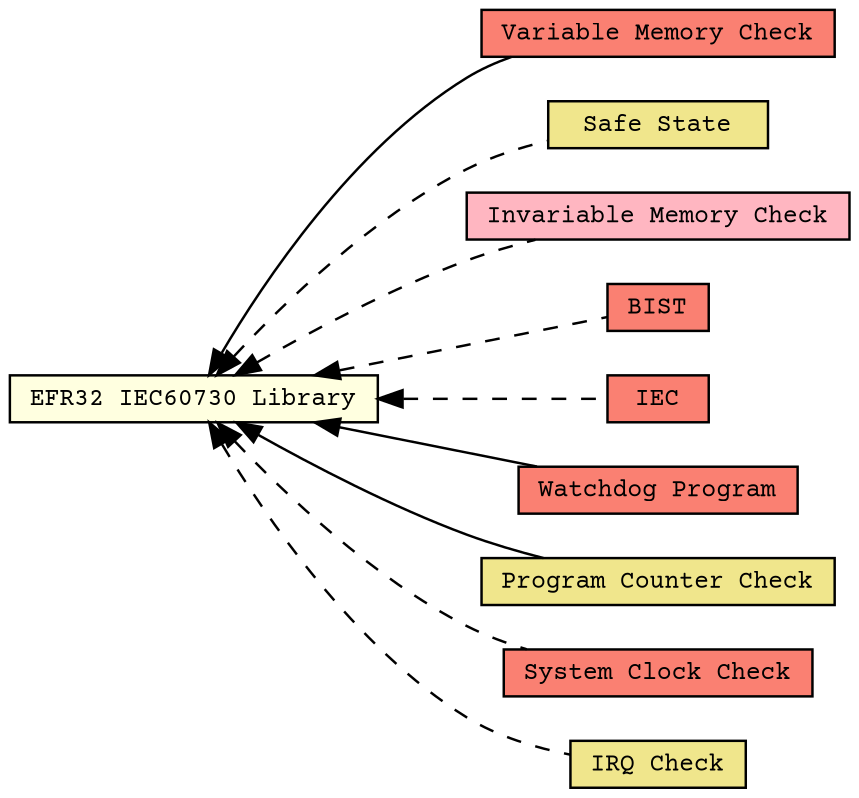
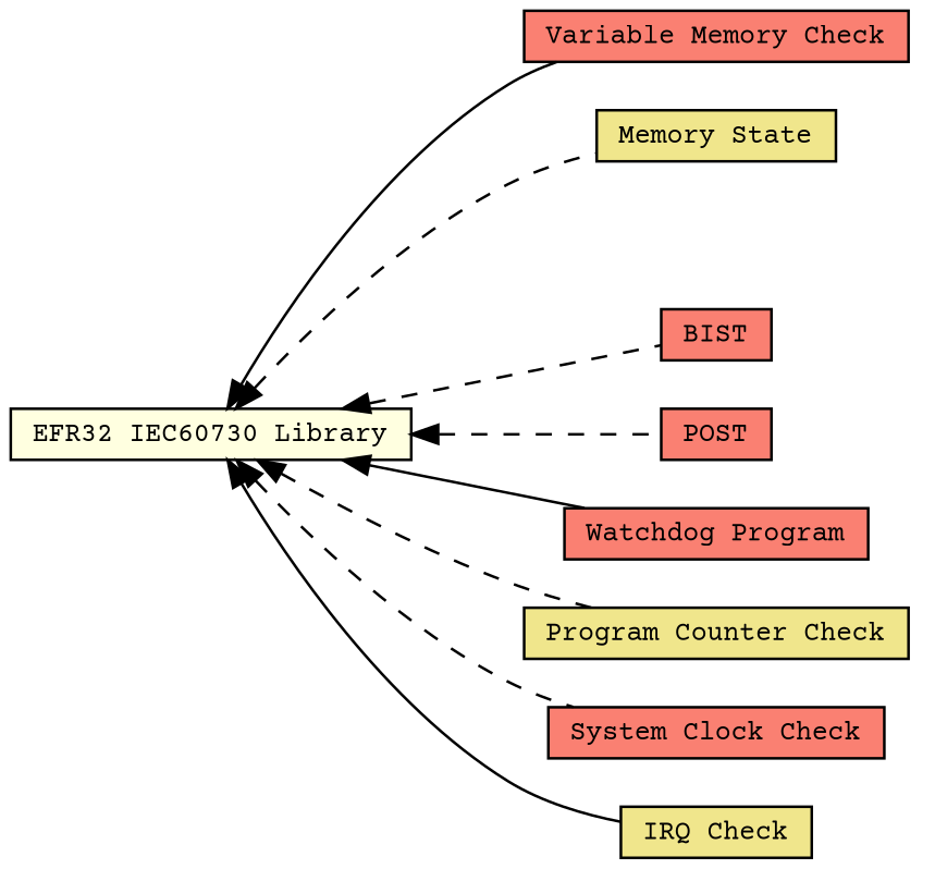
  digraph {
    fontname="Courier Prime"
    rankdir=LR
    node [color=black fillcolor=salmon fontname="Courier Prime" fontsize=10 shape=box style=filled]
    edge [dir=back fontname="Courier Prime" fontsize=10 labelfontname=Helvetica labelfontsize=10 shape=plaintext style=dashed]
    n1 [height=0.2 label="Variable Memory Check" width=0.4]
-   n2 [fillcolor=khaki height=0.2 label="Safe State" width=0.4]
-   n3 [fillcolor=lightpink height=0.2 label="Invariable Memory Check" width=0.4]
+   n2 [fillcolor=khaki height=0.2 label="Memory State" width=0.4]
    n4 [height=0.2 label=BIST width=0.4]
    n5 [fillcolor=lightyellow fontcolor=black height=0.2 label="EFR32 IEC60730 Library" width=0.4]
-   n6 [height=0.2 label=IEC width=0.4]
+   n6 [height=0.2 label=POST width=0.4]
    n7 [height=0.2 label="Watchdog Program" width=0.4]
    n8 [fillcolor=khaki height=0.2 label="Program Counter Check" width=0.4]
    n9 [height=0.2 label="System Clock Check" width=0.4]
    n10 [fillcolor=khaki height=0.2 label="IRQ Check" width=0.4]
    n5 -> n1 [style=solid]
    n5 -> n2
-   n5 -> n3
    n5 -> n4
    n5 -> n6
    n5 -> n7 [style=solid]
-   n5 -> n8 [style=solid]
+   n5 -> n8
    n5 -> n9
-   n5 -> n10
+   n5 -> n10 [style=solid]
  }
